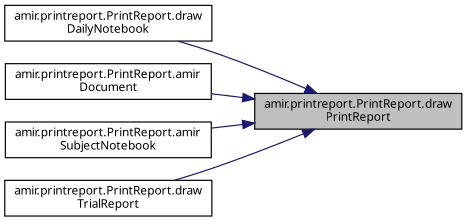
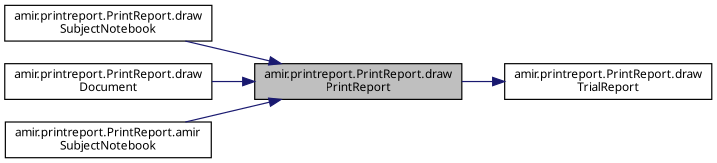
  digraph {
    rankdir=RL
    node [color=black fillcolor=white fontname="FreeSans.ttf" fontsize=10 shape=record style=filled]
    edge [color=midnightblue dir=back fontname="FreeSans.ttf" fontsize=10 labelfontname="FreeSans.ttf" labelfontsize=10 style=solid]
    n1 [fillcolor=grey75 fontcolor=black height=0.2 label="amir.printreport.PrintReport.draw\lPrintReport" width=0.4]
-   n2 [height=0.2 label="amir.printreport.PrintReport.draw\lDailyNotebook" width=0.4]
-   n3 [height=0.2 label="amir.printreport.PrintReport.amir\lDocument" width=0.4]
+   n2 [height=0.2 label="amir.printreport.PrintReport.draw\lSubjectNotebook" width=0.4]
+   n3 [height=0.2 label="amir.printreport.PrintReport.draw\lDocument" width=0.4]
    n4 [height=0.2 label="amir.printreport.PrintReport.amir\lSubjectNotebook" width=0.4]
    n5 [height=0.2 label="amir.printreport.PrintReport.draw\lTrialReport" width=0.4]
    n1 -> n2
    n1 -> n3
    n1 -> n4
-   n1 -> n5
+   n5 -> n1
  }
